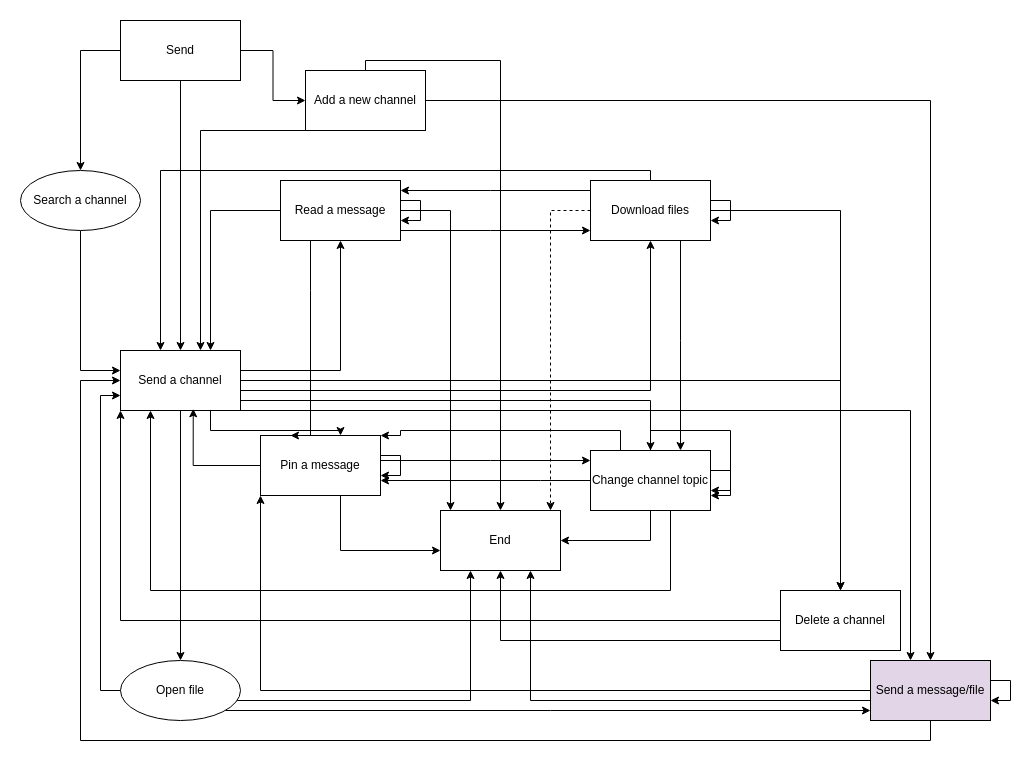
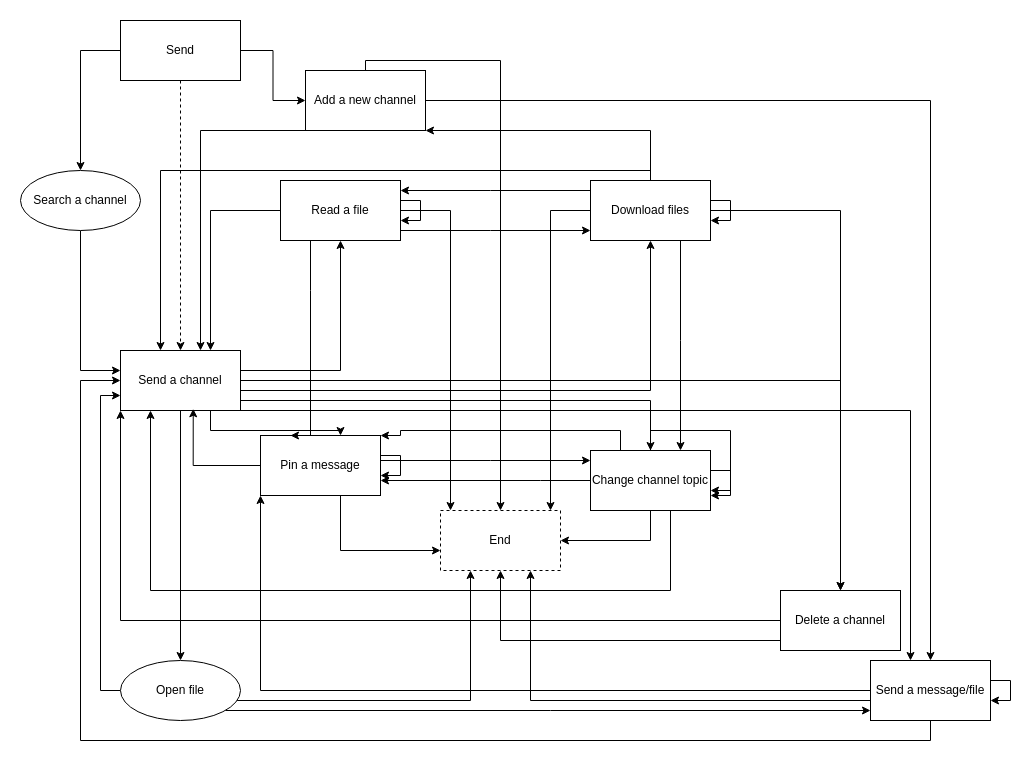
  <mxCell id="0" />
  <mxCell id="1" parent="0" />
  <mxCell id="2" style="edgeStyle=orthogonalEdgeStyle;rounded=0;orthogonalLoop=1;jettySize=auto;html=1;entryX=0;entryY=0.5;entryDx=0;entryDy=0;" parent="1" source="5" target="9" edge="1"><mxGeometry relative="1" as="geometry" /></mxCell>
  <mxCell id="3" style="edgeStyle=orthogonalEdgeStyle;rounded=0;orthogonalLoop=1;jettySize=auto;html=1;" parent="1" source="5" target="15" edge="1"><mxGeometry relative="1" as="geometry"><Array as="points"><mxPoint x="80" y="50" /></Array></mxGeometry></mxCell>
- <mxCell id="4" style="edgeStyle=orthogonalEdgeStyle;rounded=0;orthogonalLoop=1;jettySize=auto;html=1;" parent="1" source="5" target="26" edge="1"><mxGeometry relative="1" as="geometry" /></mxCell>
+ <mxCell id="4" style="edgeStyle=orthogonalEdgeStyle;rounded=0;orthogonalLoop=1;jettySize=auto;html=1;dashed=1;" parent="1" source="5" target="26" edge="1"><mxGeometry relative="1" as="geometry" /></mxCell>
  <mxCell id="5" value="Send" style="rounded=0;whiteSpace=wrap;html=1;" parent="1" vertex="1"><mxGeometry x="120" y="20" width="120" height="60" as="geometry" /></mxCell>
  <mxCell id="6" style="edgeStyle=orthogonalEdgeStyle;rounded=0;orthogonalLoop=1;jettySize=auto;html=1;" parent="1" source="9" target="13" edge="1"><mxGeometry relative="1" as="geometry" /></mxCell>
  <mxCell id="7" style="edgeStyle=orthogonalEdgeStyle;rounded=0;orthogonalLoop=1;jettySize=auto;html=1;" edge="1" parent="1" source="9" target="41"><mxGeometry relative="1" as="geometry"><Array as="points"><mxPoint x="500" y="60" /></Array></mxGeometry></mxCell>
  <mxCell id="8" style="edgeStyle=orthogonalEdgeStyle;rounded=0;orthogonalLoop=1;jettySize=auto;html=1;" edge="1" parent="1" source="9" target="26"><mxGeometry relative="1" as="geometry"><Array as="points"><mxPoint x="340" y="130" /><mxPoint x="200" y="130" /></Array></mxGeometry></mxCell>
  <mxCell id="9" value="Add a new channel" style="rounded=0;whiteSpace=wrap;html=1;" parent="1" vertex="1"><mxGeometry x="305" y="70" width="120" height="60" as="geometry" /></mxCell>
  <mxCell id="10" style="edgeStyle=orthogonalEdgeStyle;rounded=0;orthogonalLoop=1;jettySize=auto;html=1;entryX=0.75;entryY=1;entryDx=0;entryDy=0;" parent="1" source="13" target="41" edge="1"><mxGeometry relative="1" as="geometry"><Array as="points"><mxPoint x="530" y="700" /></Array></mxGeometry></mxCell>
  <mxCell id="11" style="edgeStyle=orthogonalEdgeStyle;rounded=0;orthogonalLoop=1;jettySize=auto;html=1;entryX=0;entryY=0.5;entryDx=0;entryDy=0;" edge="1" parent="1" source="13" target="26"><mxGeometry relative="1" as="geometry"><Array as="points"><mxPoint x="930" y="740" /><mxPoint x="80" y="740" /><mxPoint x="80" y="380" /></Array></mxGeometry></mxCell>
  <mxCell id="12" style="edgeStyle=orthogonalEdgeStyle;rounded=0;orthogonalLoop=1;jettySize=auto;html=1;entryX=0;entryY=1;entryDx=0;entryDy=0;" edge="1" parent="1" source="13" target="40"><mxGeometry relative="1" as="geometry" /></mxCell>
- <mxCell id="13" value="Send a message/file" style="rounded=0;whiteSpace=wrap;html=1;fillColor=#e1d5e7;" parent="1" vertex="1"><mxGeometry x="870" y="660" width="120" height="60" as="geometry" /></mxCell>
+ <mxCell id="13" value="Send a message/file" style="rounded=0;whiteSpace=wrap;html=1;" parent="1" vertex="1"><mxGeometry x="870" y="660" width="120" height="60" as="geometry" /></mxCell>
  <mxCell id="14" style="edgeStyle=orthogonalEdgeStyle;rounded=0;orthogonalLoop=1;jettySize=auto;html=1;" parent="1" source="15" target="26" edge="1"><mxGeometry relative="1" as="geometry"><Array as="points"><mxPoint x="80" y="370" /></Array></mxGeometry></mxCell>
  <mxCell id="15" value="Search a channel" style="ellipse;whiteSpace=wrap;html=1;" parent="1" vertex="1"><mxGeometry x="20" y="170" width="120" height="60" as="geometry" /></mxCell>
  <mxCell id="16" style="edgeStyle=orthogonalEdgeStyle;rounded=0;orthogonalLoop=1;jettySize=auto;html=1;" parent="1" source="18" target="41" edge="1"><mxGeometry relative="1" as="geometry"><Array as="points"><mxPoint x="500" y="640" /></Array></mxGeometry></mxCell>
  <mxCell id="17" style="edgeStyle=orthogonalEdgeStyle;rounded=0;orthogonalLoop=1;jettySize=auto;html=1;entryX=0;entryY=1;entryDx=0;entryDy=0;" edge="1" parent="1" source="18" target="26"><mxGeometry relative="1" as="geometry" /></mxCell>
  <mxCell id="18" value="Delete a channel" style="rounded=0;whiteSpace=wrap;html=1;" parent="1" vertex="1"><mxGeometry x="780" y="590" width="120" height="60" as="geometry" /></mxCell>
  <mxCell id="19" style="edgeStyle=orthogonalEdgeStyle;rounded=0;orthogonalLoop=1;jettySize=auto;html=1;" parent="1" source="26" target="13" edge="1"><mxGeometry relative="1" as="geometry"><Array as="points"><mxPoint x="910" y="410" /></Array></mxGeometry></mxCell>
  <mxCell id="20" style="edgeStyle=orthogonalEdgeStyle;rounded=0;orthogonalLoop=1;jettySize=auto;html=1;" parent="1" source="26" target="18" edge="1"><mxGeometry relative="1" as="geometry" /></mxCell>
  <mxCell id="21" style="edgeStyle=orthogonalEdgeStyle;rounded=0;orthogonalLoop=1;jettySize=auto;html=1;" parent="1" source="26" target="31" edge="1"><mxGeometry relative="1" as="geometry"><Array as="points"><mxPoint x="650" y="400" /></Array></mxGeometry></mxCell>
  <mxCell id="22" style="edgeStyle=orthogonalEdgeStyle;rounded=0;orthogonalLoop=1;jettySize=auto;html=1;" parent="1" source="26" target="37" edge="1"><mxGeometry relative="1" as="geometry"><Array as="points"><mxPoint x="650" y="390" /></Array></mxGeometry></mxCell>
  <mxCell id="23" style="edgeStyle=orthogonalEdgeStyle;rounded=0;orthogonalLoop=1;jettySize=auto;html=1;" parent="1" source="26" target="40" edge="1"><mxGeometry relative="1" as="geometry"><Array as="points"><mxPoint x="210" y="430" /><mxPoint x="340" y="430" /></Array></mxGeometry></mxCell>
  <mxCell id="24" style="edgeStyle=orthogonalEdgeStyle;rounded=0;orthogonalLoop=1;jettySize=auto;html=1;" parent="1" source="26" target="46" edge="1"><mxGeometry relative="1" as="geometry" /></mxCell>
  <mxCell id="25" style="edgeStyle=orthogonalEdgeStyle;rounded=0;orthogonalLoop=1;jettySize=auto;html=1;" parent="1" source="26" target="51" edge="1"><mxGeometry relative="1" as="geometry"><Array as="points"><mxPoint x="340" y="370" /></Array></mxGeometry></mxCell>
  <mxCell id="26" value="Send a channel" style="rounded=0;whiteSpace=wrap;html=1;" parent="1" vertex="1"><mxGeometry x="120" y="350" width="120" height="60" as="geometry" /></mxCell>
  <mxCell id="27" style="edgeStyle=orthogonalEdgeStyle;rounded=0;orthogonalLoop=1;jettySize=auto;html=1;" parent="1" source="31" target="41" edge="1"><mxGeometry relative="1" as="geometry"><Array as="points"><mxPoint x="650" y="540" /></Array></mxGeometry></mxCell>
  <mxCell id="28" style="edgeStyle=orthogonalEdgeStyle;rounded=0;orthogonalLoop=1;jettySize=auto;html=1;entryX=0.25;entryY=1;entryDx=0;entryDy=0;" edge="1" parent="1" source="31" target="26"><mxGeometry relative="1" as="geometry"><Array as="points"><mxPoint x="670" y="590" /><mxPoint x="150" y="590" /></Array></mxGeometry></mxCell>
  <mxCell id="29" style="edgeStyle=orthogonalEdgeStyle;rounded=0;orthogonalLoop=1;jettySize=auto;html=1;entryX=1;entryY=0;entryDx=0;entryDy=0;" edge="1" parent="1" source="31" target="40"><mxGeometry relative="1" as="geometry"><Array as="points"><mxPoint x="620" y="430" /><mxPoint x="400" y="430" /></Array></mxGeometry></mxCell>
  <mxCell id="30" style="edgeStyle=orthogonalEdgeStyle;rounded=0;orthogonalLoop=1;jettySize=auto;html=1;" edge="1" parent="1" source="31" target="40"><mxGeometry relative="1" as="geometry"><Array as="points"><mxPoint x="540" y="480" /><mxPoint x="540" y="480" /></Array></mxGeometry></mxCell>
  <mxCell id="31" value="Change channel topic" style="rounded=0;whiteSpace=wrap;html=1;" parent="1" vertex="1"><mxGeometry x="590" y="450" width="120" height="60" as="geometry" /></mxCell>
  <mxCell id="32" style="edgeStyle=orthogonalEdgeStyle;rounded=0;orthogonalLoop=1;jettySize=auto;html=1;" parent="1" source="37" target="18" edge="1"><mxGeometry relative="1" as="geometry" /></mxCell>
- <mxCell id="33" style="edgeStyle=orthogonalEdgeStyle;rounded=0;orthogonalLoop=1;jettySize=auto;html=1;dashed=1;" edge="1" parent="1" source="37" target="41"><mxGeometry relative="1" as="geometry"><Array as="points"><mxPoint x="550" y="210" /></Array></mxGeometry></mxCell>
+ <mxCell id="33" style="edgeStyle=orthogonalEdgeStyle;rounded=0;orthogonalLoop=1;jettySize=auto;html=1;" edge="1" parent="1" source="37" target="41"><mxGeometry relative="1" as="geometry"><Array as="points"><mxPoint x="550" y="210" /></Array></mxGeometry></mxCell>
  <mxCell id="34" style="edgeStyle=orthogonalEdgeStyle;rounded=0;orthogonalLoop=1;jettySize=auto;html=1;" edge="1" parent="1" source="37" target="31"><mxGeometry relative="1" as="geometry"><Array as="points"><mxPoint x="680" y="340" /><mxPoint x="680" y="340" /></Array></mxGeometry></mxCell>
  <mxCell id="35" style="edgeStyle=orthogonalEdgeStyle;rounded=0;orthogonalLoop=1;jettySize=auto;html=1;" edge="1" parent="1" source="37" target="51"><mxGeometry relative="1" as="geometry"><Array as="points"><mxPoint x="490" y="190" /><mxPoint x="490" y="190" /></Array></mxGeometry></mxCell>
+ <mxCell id="36" style="edgeStyle=orthogonalEdgeStyle;rounded=0;orthogonalLoop=1;jettySize=auto;html=1;" edge="1" parent="1" source="37" target="9"><mxGeometry relative="1" as="geometry"><Array as="points"><mxPoint x="650" y="130" /><mxPoint x="380" y="130" /></Array></mxGeometry></mxCell>
  <mxCell id="37" value="Download files" style="rounded=0;whiteSpace=wrap;html=1;" parent="1" vertex="1"><mxGeometry x="590" y="180" width="120" height="60" as="geometry" /></mxCell>
  <mxCell id="38" style="edgeStyle=orthogonalEdgeStyle;rounded=0;orthogonalLoop=1;jettySize=auto;html=1;" parent="1" source="40" target="41" edge="1"><mxGeometry relative="1" as="geometry"><Array as="points"><mxPoint x="340" y="550" /></Array></mxGeometry></mxCell>
  <mxCell id="39" style="edgeStyle=orthogonalEdgeStyle;rounded=0;orthogonalLoop=1;jettySize=auto;html=1;" edge="1" parent="1" source="40" target="31"><mxGeometry relative="1" as="geometry"><Array as="points"><mxPoint x="490" y="460" /><mxPoint x="490" y="460" /></Array></mxGeometry></mxCell>
  <mxCell id="40" value="Pin a message" style="rounded=0;whiteSpace=wrap;html=1;" parent="1" vertex="1"><mxGeometry x="260" y="435" width="120" height="60" as="geometry" /></mxCell>
- <mxCell id="41" value="End" style="rounded=0;whiteSpace=wrap;html=1;" parent="1" vertex="1"><mxGeometry x="440" y="510" width="120" height="60" as="geometry" /></mxCell>
+ <mxCell id="41" value="End" style="rounded=0;whiteSpace=wrap;html=1;dashed=1;" parent="1" vertex="1"><mxGeometry x="440" y="510" width="120" height="60" as="geometry" /></mxCell>
  <mxCell id="42" style="edgeStyle=orthogonalEdgeStyle;rounded=0;orthogonalLoop=1;jettySize=auto;html=1;" parent="1" source="13" target="13" edge="1"><mxGeometry relative="1" as="geometry" /></mxCell>
  <mxCell id="43" style="edgeStyle=orthogonalEdgeStyle;rounded=0;orthogonalLoop=1;jettySize=auto;html=1;" parent="1" source="46" target="41" edge="1"><mxGeometry relative="1" as="geometry"><Array as="points"><mxPoint x="470" y="700" /></Array></mxGeometry></mxCell>
  <mxCell id="44" style="edgeStyle=orthogonalEdgeStyle;rounded=0;orthogonalLoop=1;jettySize=auto;html=1;" parent="1" source="46" target="13" edge="1"><mxGeometry relative="1" as="geometry"><Array as="points"><mxPoint x="550" y="710" /><mxPoint x="550" y="710" /></Array></mxGeometry></mxCell>
  <mxCell id="45" style="edgeStyle=orthogonalEdgeStyle;rounded=0;orthogonalLoop=1;jettySize=auto;html=1;entryX=0;entryY=0.75;entryDx=0;entryDy=0;" edge="1" parent="1" source="46" target="26"><mxGeometry relative="1" as="geometry"><Array as="points"><mxPoint x="100" y="690" /><mxPoint x="100" y="395" /></Array></mxGeometry></mxCell>
  <mxCell id="46" value="Open file" style="ellipse;whiteSpace=wrap;html=1;" parent="1" vertex="1"><mxGeometry x="120" y="660" width="120" height="60" as="geometry" /></mxCell>
  <mxCell id="47" style="edgeStyle=orthogonalEdgeStyle;rounded=0;orthogonalLoop=1;jettySize=auto;html=1;" parent="1" source="51" target="41" edge="1"><mxGeometry relative="1" as="geometry"><Array as="points"><mxPoint x="450" y="210" /></Array></mxGeometry></mxCell>
  <mxCell id="48" style="edgeStyle=orthogonalEdgeStyle;rounded=0;orthogonalLoop=1;jettySize=auto;html=1;entryX=0.75;entryY=0;entryDx=0;entryDy=0;" edge="1" parent="1" source="51" target="26"><mxGeometry relative="1" as="geometry" /></mxCell>
  <mxCell id="49" style="edgeStyle=orthogonalEdgeStyle;rounded=0;orthogonalLoop=1;jettySize=auto;html=1;" edge="1" parent="1" source="51" target="37"><mxGeometry relative="1" as="geometry"><Array as="points"><mxPoint x="490" y="230" /><mxPoint x="490" y="230" /></Array></mxGeometry></mxCell>
  <mxCell id="50" style="edgeStyle=orthogonalEdgeStyle;rounded=0;orthogonalLoop=1;jettySize=auto;html=1;entryX=0.25;entryY=0;entryDx=0;entryDy=0;" edge="1" parent="1" source="51" target="40"><mxGeometry relative="1" as="geometry"><Array as="points"><mxPoint x="310" y="290" /><mxPoint x="310" y="290" /></Array></mxGeometry></mxCell>
- <mxCell id="51" value="Read a message" style="rounded=0;whiteSpace=wrap;html=1;" parent="1" vertex="1"><mxGeometry x="280" y="180" width="120" height="60" as="geometry" /></mxCell>
+ <mxCell id="51" value="Read a file" style="rounded=0;whiteSpace=wrap;html=1;" parent="1" vertex="1"><mxGeometry x="280" y="180" width="120" height="60" as="geometry" /></mxCell>
  <mxCell id="52" style="edgeStyle=orthogonalEdgeStyle;rounded=0;orthogonalLoop=1;jettySize=auto;html=1;" parent="1" source="51" target="51" edge="1"><mxGeometry relative="1" as="geometry" /></mxCell>
  <mxCell id="53" style="edgeStyle=orthogonalEdgeStyle;rounded=0;orthogonalLoop=1;jettySize=auto;html=1;" parent="1" source="40" target="40" edge="1"><mxGeometry relative="1" as="geometry" /></mxCell>
  <mxCell id="54" style="edgeStyle=orthogonalEdgeStyle;rounded=0;orthogonalLoop=1;jettySize=auto;html=1;" parent="1" source="37" target="37" edge="1"><mxGeometry relative="1" as="geometry" /></mxCell>
  <mxCell id="55" style="edgeStyle=orthogonalEdgeStyle;rounded=0;orthogonalLoop=1;jettySize=auto;html=1;entryX=1;entryY=0.75;entryDx=0;entryDy=0;" parent="1" source="31" target="31" edge="1"><mxGeometry relative="1" as="geometry" /></mxCell>
  <mxCell id="56" style="edgeStyle=orthogonalEdgeStyle;rounded=0;orthogonalLoop=1;jettySize=auto;html=1;" edge="1" parent="1" source="37" target="26"><mxGeometry relative="1" as="geometry"><Array as="points"><mxPoint x="650" y="170" /><mxPoint x="160" y="170" /></Array></mxGeometry></mxCell>
  <mxCell id="57" style="edgeStyle=orthogonalEdgeStyle;rounded=0;orthogonalLoop=1;jettySize=auto;html=1;entryX=0.606;entryY=0.971;entryDx=0;entryDy=0;entryPerimeter=0;" edge="1" parent="1" source="40" target="26"><mxGeometry relative="1" as="geometry" /></mxCell>
  <mxCell id="58" style="edgeStyle=orthogonalEdgeStyle;rounded=0;orthogonalLoop=1;jettySize=auto;html=1;" edge="1" parent="1" source="31" target="31"><mxGeometry relative="1" as="geometry" /></mxCell>
